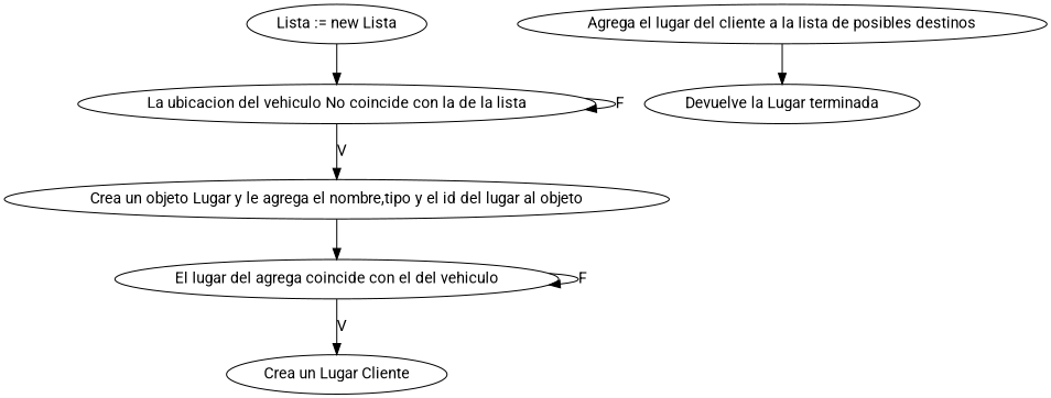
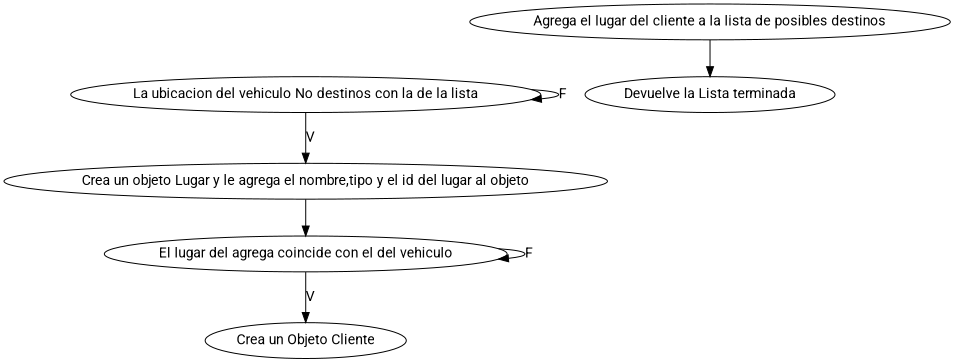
  digraph {
    fontname=Roboto
    node [fontname=Roboto]
    edge [fontname=Roboto]
-   "Lista := new Lista"
-   "La ubicacion del vehiculo No coincide con la de la lista"
+   "La ubicacion del vehiculo No coincide con la de la lista" [label="La ubicacion del vehiculo No destinos con la de la lista"]
    "Crea un objeto Lugar y le agrega el nombre,tipo y el id del lugar al objeto"
    n4 [label="El lugar del agrega coincide con el del vehiculo"]
-   "Crea un Objeto Cliente" [label="Crea un Lugar Cliente"]
+   "Crea un Objeto Cliente"
    "Agrega el lugar del cliente a la lista de posibles destinos"
-   "Devuelve la Lista terminada" [label="Devuelve la Lugar terminada"]
-   "Lista := new Lista" -> "La ubicacion del vehiculo No coincide con la de la lista"
+   "Devuelve la Lista terminada"
    "La ubicacion del vehiculo No coincide con la de la lista" -> "La ubicacion del vehiculo No coincide con la de la lista" [label=F]
    "La ubicacion del vehiculo No coincide con la de la lista" -> "Crea un objeto Lugar y le agrega el nombre,tipo y el id del lugar al objeto" [label=V]
    "Crea un objeto Lugar y le agrega el nombre,tipo y el id del lugar al objeto" -> n4
    n4 -> n4 [label=F]
    n4 -> "Crea un Objeto Cliente" [label=V]
    "Agrega el lugar del cliente a la lista de posibles destinos" -> "Devuelve la Lista terminada"
  }
